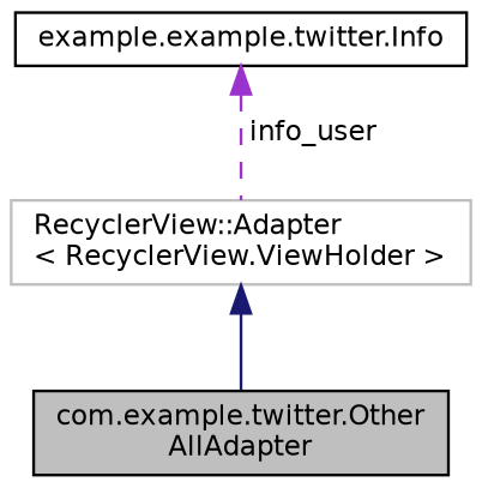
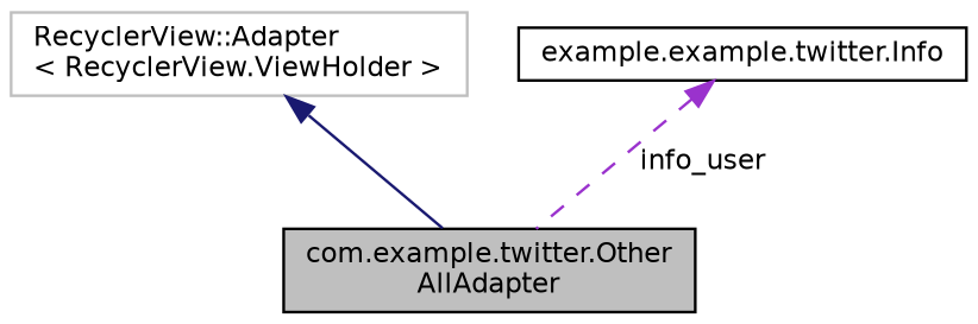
  digraph {
    node [color=black fillcolor=white fontname=Helvetica fontsize=10 shape=record style=filled]
    edge [dir=back fontname=Helvetica fontsize=10 labelfontname=Helvetica labelfontsize=10]
    n1 [fillcolor=grey75 fontcolor=black height=0.2 label="com.example.twitter.Other\lAllAdapter" width=0.4]
    n2 [color=grey75 height=0.2 label="RecyclerView::Adapter\l\< RecyclerView.ViewHolder \>" width=0.4]
    n3 [height=0.2 label="example.example.twitter.Info" width=0.4]
    n2 -> n1 [color=midnightblue style=solid]
-   n3 -> n2 [color=darkorchid3 label=" info_user" style=dashed]
+   n3 -> n1 [color=darkorchid3 label=" info_user" style=dashed]
  }
